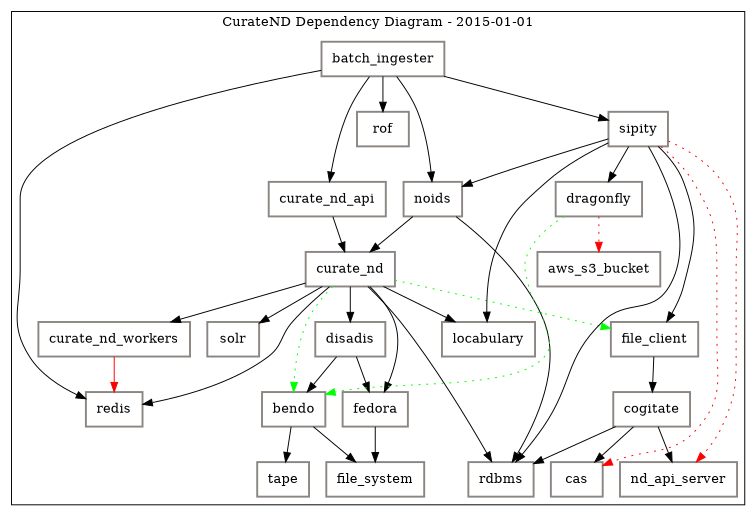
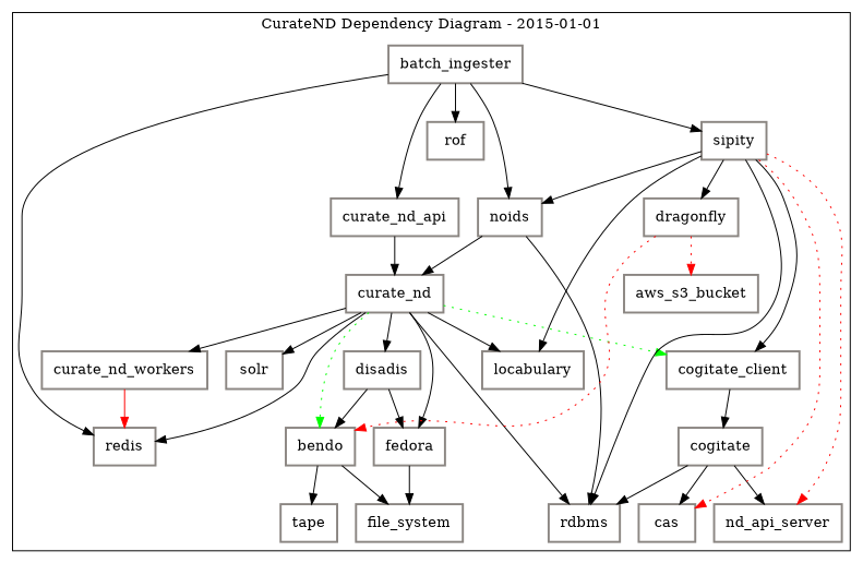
  digraph {
    compound=true
    node [color=seashell4 fillcolor=white margin="0.15, 0.125" penwidth=2 shape=record style=filled]
    batch_ingester
    curate_nd_api
    redis
    rof
    noids
    curate_nd
    rdbms
    bendo
    file_system
    tape
    cogitate
    cas
    nd_api_server
-   cogitate_client [label=file_client]
+   cogitate_client
    curate_nd_workers
    disadis
    fedora
    locabulary
    solr
    sipity
    dragonfly
    aws_s3_bucket
    subgraph cluster_1 {
      label="CurateND Dependency Diagram - 2015-01-01"
      batch_ingester
      curate_nd_api
      redis
      rof
      noids
      curate_nd
      rdbms
      bendo
      file_system
      tape
      cogitate
      cas
      nd_api_server
      cogitate_client
      curate_nd_workers
      disadis
      fedora
      locabulary
      solr
      sipity
      dragonfly
      aws_s3_bucket
    }
    batch_ingester -> curate_nd_api
    batch_ingester -> redis
    batch_ingester -> rof
    batch_ingester -> noids
    batch_ingester -> sipity
    curate_nd_api -> curate_nd
    noids -> curate_nd
    noids -> rdbms
    curate_nd -> redis
    curate_nd -> rdbms
    curate_nd -> bendo [color=green style=dotted]
    curate_nd -> cogitate_client [color=green style=dotted]
    curate_nd -> curate_nd_workers
    curate_nd -> disadis
    curate_nd -> fedora
    curate_nd -> locabulary
    curate_nd -> solr
    bendo -> file_system
    bendo -> tape
    cogitate -> rdbms
    cogitate -> cas
    cogitate -> nd_api_server
    cogitate_client -> cogitate
    curate_nd_workers -> redis [color=red]
    disadis -> bendo
    disadis -> fedora
    fedora -> file_system
    sipity -> noids
    sipity -> rdbms
    sipity -> cas [color=red style=dotted]
    sipity -> nd_api_server [color=red style=dotted]
    sipity -> cogitate_client
    sipity -> locabulary
    sipity -> dragonfly
-   dragonfly -> bendo [color=green style=dotted]
+   dragonfly -> bendo [color=red style=dotted]
    dragonfly -> aws_s3_bucket [color=red style=dotted]
  }
